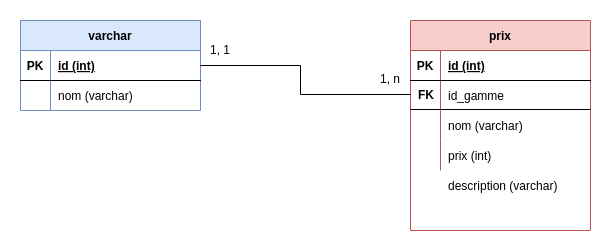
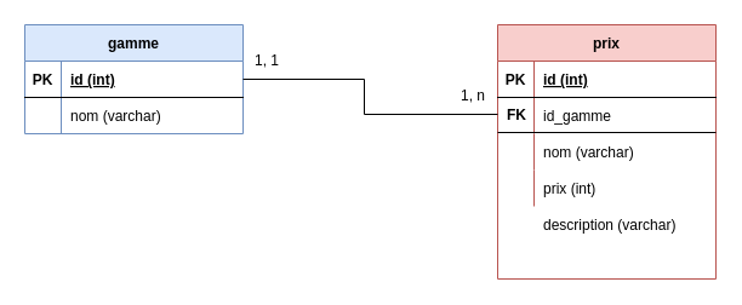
  <mxCell id="0" />
  <mxCell id="1" parent="0" />
  <mxCell id="2" value="prix" style="shape=table;startSize=30;container=1;collapsible=1;childLayout=tableLayout;fixedRows=1;rowLines=0;fontStyle=1;align=center;resizeLast=1;fillColor=#f8cecc;strokeColor=#b85450;" vertex="1" parent="1"><mxGeometry x="410" y="20" width="180" height="210" as="geometry" /></mxCell>
  <mxCell id="3" value="" style="shape=partialRectangle;collapsible=0;dropTarget=0;pointerEvents=0;fillColor=none;top=0;left=0;bottom=1;right=0;points=[[0,0.5],[1,0.5]];portConstraint=eastwest;" vertex="1" parent="2"><mxGeometry y="30" width="180" height="30" as="geometry" /></mxCell>
  <mxCell id="4" value="PK" style="shape=partialRectangle;connectable=0;fillColor=none;top=0;left=0;bottom=0;right=0;fontStyle=1;overflow=hidden;" vertex="1" parent="3"><mxGeometry width="30" height="30" as="geometry" /></mxCell>
  <mxCell id="5" value="id (int)" style="shape=partialRectangle;connectable=0;fillColor=none;top=0;left=0;bottom=0;right=0;align=left;spacingLeft=6;fontStyle=5;overflow=hidden;" vertex="1" parent="3"><mxGeometry x="30" width="150" height="30" as="geometry" /></mxCell>
  <mxCell id="6" value="" style="shape=partialRectangle;collapsible=0;dropTarget=0;pointerEvents=0;fillColor=none;top=0;left=0;bottom=0;right=0;points=[[0,0.5],[1,0.5]];portConstraint=eastwest;" vertex="1" parent="2"><mxGeometry y="60" width="180" height="30" as="geometry" /></mxCell>
  <mxCell id="7" value="" style="shape=partialRectangle;connectable=0;fillColor=none;top=0;left=0;bottom=0;right=0;editable=1;overflow=hidden;" vertex="1" parent="6"><mxGeometry width="30" height="30" as="geometry" /></mxCell>
  <mxCell id="8" value="id_gamme" style="shape=partialRectangle;connectable=0;fillColor=none;top=0;left=0;bottom=0;right=0;align=left;spacingLeft=6;overflow=hidden;" vertex="1" parent="6"><mxGeometry x="30" width="150" height="30" as="geometry" /></mxCell>
  <mxCell id="9" value="" style="shape=partialRectangle;collapsible=0;dropTarget=0;pointerEvents=0;fillColor=none;top=0;left=0;bottom=0;right=0;points=[[0,0.5],[1,0.5]];portConstraint=eastwest;" vertex="1" parent="2"><mxGeometry y="90" width="180" height="30" as="geometry" /></mxCell>
  <mxCell id="10" value="" style="shape=partialRectangle;connectable=0;fillColor=none;top=0;left=0;bottom=0;right=0;editable=1;overflow=hidden;" vertex="1" parent="9"><mxGeometry width="30" height="30" as="geometry" /></mxCell>
  <mxCell id="11" value="nom (varchar)" style="shape=partialRectangle;connectable=0;fillColor=none;top=0;left=0;bottom=0;right=0;align=left;spacingLeft=6;overflow=hidden;" vertex="1" parent="9"><mxGeometry x="30" width="150" height="30" as="geometry" /></mxCell>
  <mxCell id="12" value="" style="shape=partialRectangle;collapsible=0;dropTarget=0;pointerEvents=0;fillColor=none;top=0;left=0;bottom=0;right=0;points=[[0,0.5],[1,0.5]];portConstraint=eastwest;" vertex="1" parent="2"><mxGeometry y="120" width="180" height="30" as="geometry" /></mxCell>
  <mxCell id="13" value="" style="shape=partialRectangle;connectable=0;fillColor=none;top=0;left=0;bottom=0;right=0;editable=1;overflow=hidden;" vertex="1" parent="12"><mxGeometry width="30" height="30" as="geometry" /></mxCell>
  <mxCell id="14" value="prix (int)" style="shape=partialRectangle;connectable=0;fillColor=none;top=0;left=0;bottom=0;right=0;align=left;spacingLeft=6;overflow=hidden;" vertex="1" parent="12"><mxGeometry x="30" width="150" height="30" as="geometry" /></mxCell>
- <mxCell id="15" value="varchar" style="shape=table;startSize=30;container=1;collapsible=1;childLayout=tableLayout;fixedRows=1;rowLines=0;fontStyle=1;align=center;resizeLast=1;fillColor=#dae8fc;strokeColor=#6c8ebf;" vertex="1" parent="1"><mxGeometry x="20" y="20" width="180" height="90" as="geometry" /></mxCell>
+ <mxCell id="15" value="gamme" style="shape=table;startSize=30;container=1;collapsible=1;childLayout=tableLayout;fixedRows=1;rowLines=0;fontStyle=1;align=center;resizeLast=1;fillColor=#dae8fc;strokeColor=#6c8ebf;" vertex="1" parent="1"><mxGeometry x="20" y="20" width="180" height="90" as="geometry" /></mxCell>
  <mxCell id="16" value="" style="shape=partialRectangle;collapsible=0;dropTarget=0;pointerEvents=0;fillColor=none;top=0;left=0;bottom=1;right=0;points=[[0,0.5],[1,0.5]];portConstraint=eastwest;" vertex="1" parent="15"><mxGeometry y="30" width="180" height="30" as="geometry" /></mxCell>
  <mxCell id="17" value="PK" style="shape=partialRectangle;connectable=0;fillColor=none;top=0;left=0;bottom=0;right=0;fontStyle=1;overflow=hidden;" vertex="1" parent="16"><mxGeometry width="30" height="30" as="geometry" /></mxCell>
  <mxCell id="18" value="id (int)" style="shape=partialRectangle;connectable=0;fillColor=none;top=0;left=0;bottom=0;right=0;align=left;spacingLeft=6;fontStyle=5;overflow=hidden;" vertex="1" parent="16"><mxGeometry x="30" width="150" height="30" as="geometry" /></mxCell>
  <mxCell id="19" value="" style="shape=partialRectangle;collapsible=0;dropTarget=0;pointerEvents=0;fillColor=none;top=0;left=0;bottom=0;right=0;points=[[0,0.5],[1,0.5]];portConstraint=eastwest;" vertex="1" parent="15"><mxGeometry y="60" width="180" height="30" as="geometry" /></mxCell>
  <mxCell id="20" value="" style="shape=partialRectangle;connectable=0;fillColor=none;top=0;left=0;bottom=0;right=0;editable=1;overflow=hidden;" vertex="1" parent="19"><mxGeometry width="30" height="30" as="geometry" /></mxCell>
  <mxCell id="21" value="nom (varchar)" style="shape=partialRectangle;connectable=0;fillColor=none;top=0;left=0;bottom=0;right=0;align=left;spacingLeft=6;overflow=hidden;" vertex="1" parent="19"><mxGeometry x="30" width="150" height="30" as="geometry" /></mxCell>
  <mxCell id="22" value="FK" style="shape=partialRectangle;connectable=0;fillColor=none;top=0;left=0;bottom=0;right=0;fontStyle=1;overflow=hidden;" vertex="1" parent="1"><mxGeometry x="406" y="79" width="40" height="30" as="geometry" /></mxCell>
  <mxCell id="23" value="" style="endArrow=none;html=1;rounded=0;" edge="1" parent="1"><mxGeometry relative="1" as="geometry"><mxPoint x="410" y="109" as="sourcePoint" /><mxPoint x="590" y="109" as="targetPoint" /></mxGeometry></mxCell>
  <mxCell id="24" value="description (varchar)" style="shape=partialRectangle;connectable=0;fillColor=none;top=0;left=0;bottom=0;right=0;align=left;spacingLeft=6;overflow=hidden;" vertex="1" parent="1"><mxGeometry x="440" y="170" width="150" height="30" as="geometry" /></mxCell>
  <mxCell id="25" value="" style="line;strokeWidth=1;html=1;" vertex="1" parent="1"><mxGeometry x="200" y="60" width="100" height="10" as="geometry" /></mxCell>
  <mxCell id="26" value="" style="line;strokeWidth=1;html=1;" vertex="1" parent="1"><mxGeometry x="300" y="89" width="110" height="10" as="geometry" /></mxCell>
  <mxCell id="27" value="" style="line;strokeWidth=1;direction=south;html=1;" vertex="1" parent="1"><mxGeometry x="295" y="65" width="10" height="29" as="geometry" /></mxCell>
  <mxCell id="28" value="1, n" style="text;html=1;strokeColor=none;fillColor=none;align=center;verticalAlign=middle;whiteSpace=wrap;rounded=0;" vertex="1" parent="1"><mxGeometry x="370" y="69" width="40" height="20" as="geometry" /></mxCell>
  <mxCell id="29" value="1, 1" style="text;html=1;strokeColor=none;fillColor=none;align=center;verticalAlign=middle;whiteSpace=wrap;rounded=0;" vertex="1" parent="1"><mxGeometry x="200" y="40" width="40" height="20" as="geometry" /></mxCell>
